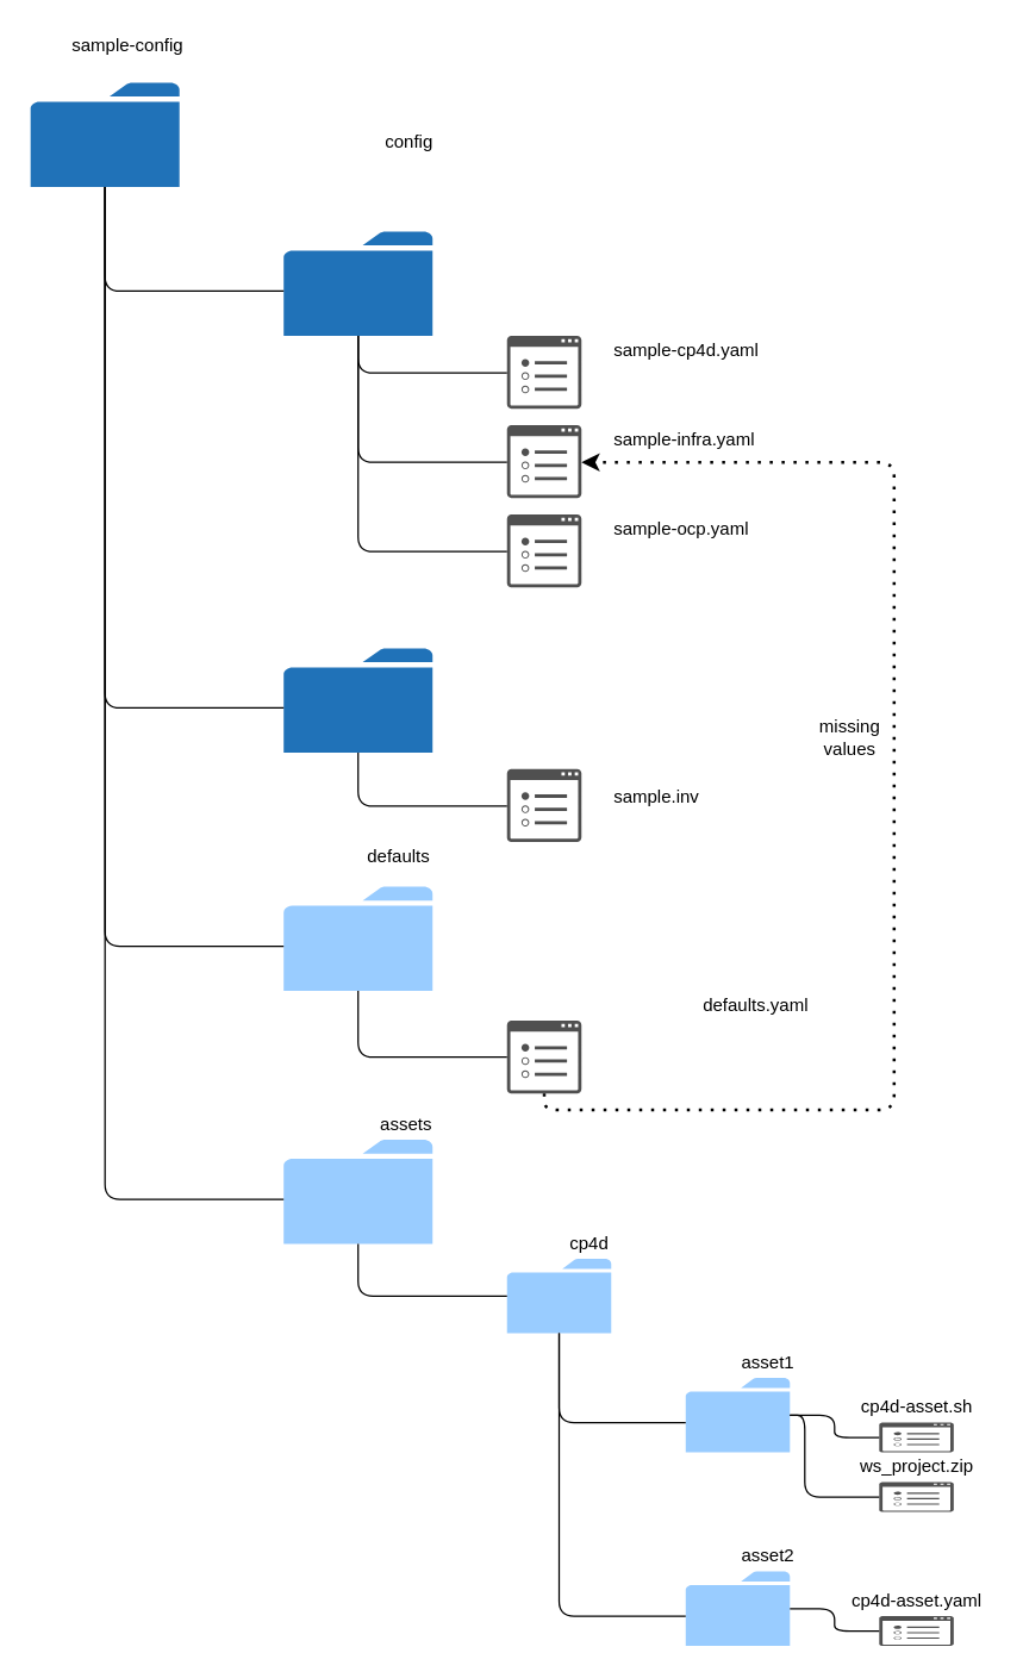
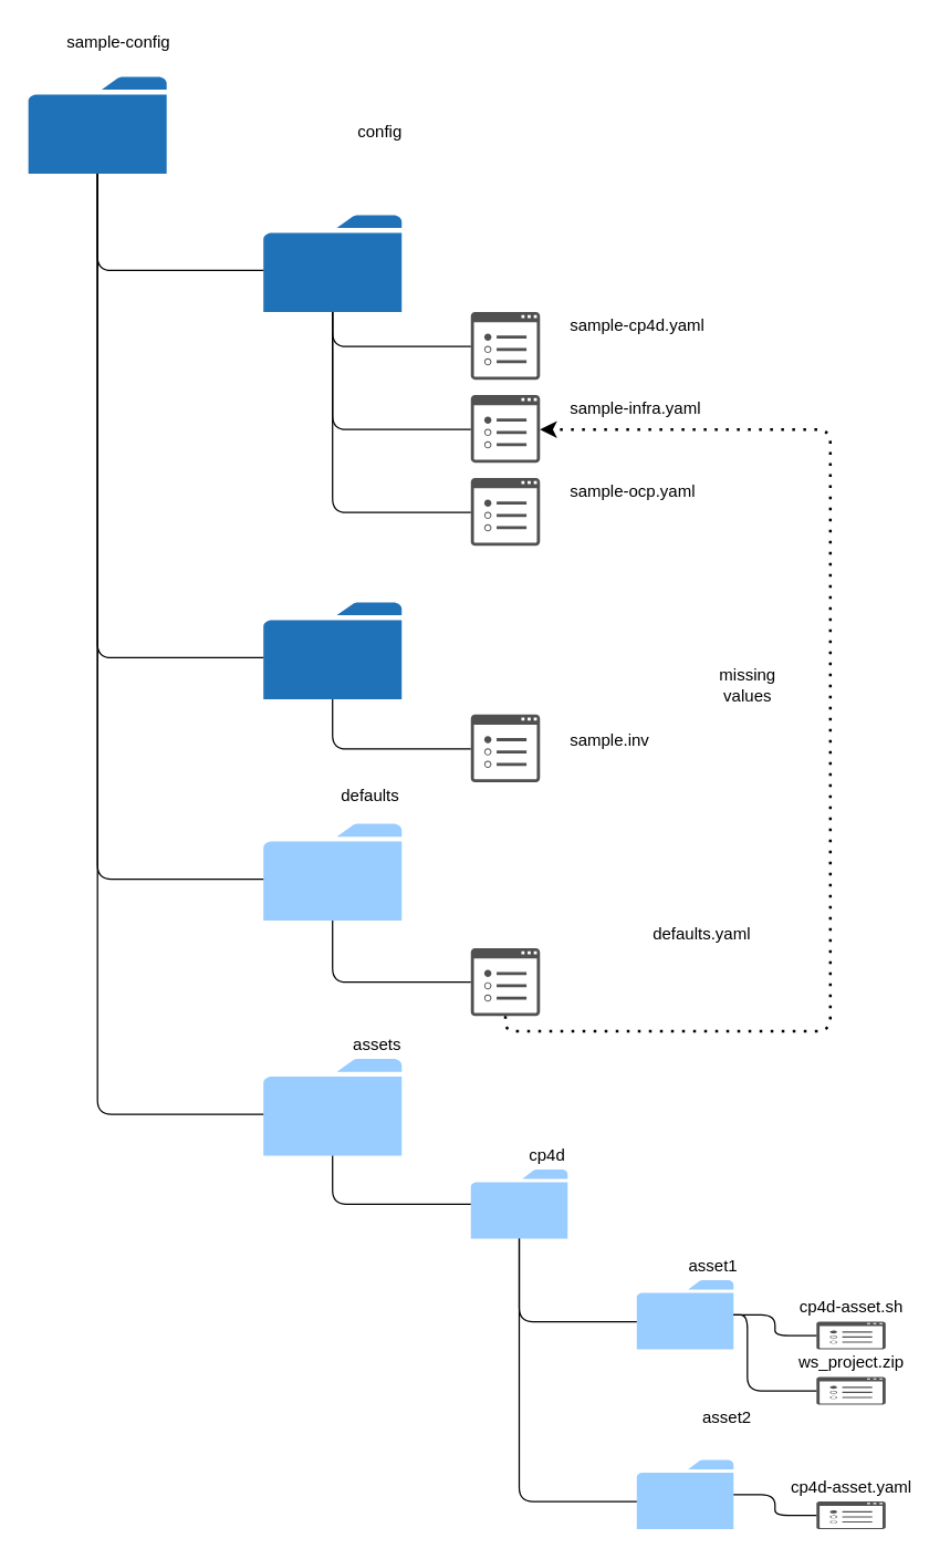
  <mxCell id="0" />
  <mxCell id="1" parent="0" />
  <mxCell id="2" value="" style="sketch=0;pointerEvents=1;shadow=0;dashed=0;html=1;strokeColor=none;labelPosition=center;verticalLabelPosition=bottom;verticalAlign=top;outlineConnect=0;align=center;shape=mxgraph.office.concepts.folder;fillColor=#2072B8;" parent="1" vertex="1"><mxGeometry x="20" y="55" width="100" height="70" as="geometry" /></mxCell>
  <mxCell id="3" value="" style="sketch=0;pointerEvents=1;shadow=0;dashed=0;html=1;strokeColor=none;labelPosition=center;verticalLabelPosition=bottom;verticalAlign=top;outlineConnect=0;align=center;shape=mxgraph.office.concepts.folder;fillColor=#2072B8;" parent="1" vertex="1"><mxGeometry x="190" y="155" width="100" height="70" as="geometry" /></mxCell>
  <mxCell id="4" value="" style="sketch=0;pointerEvents=1;shadow=0;dashed=0;html=1;strokeColor=none;labelPosition=center;verticalLabelPosition=bottom;verticalAlign=top;outlineConnect=0;align=center;shape=mxgraph.office.concepts.folder;fillColor=#99CCFF;" parent="1" vertex="1"><mxGeometry x="190" y="595" width="100" height="70" as="geometry" /></mxCell>
  <mxCell id="5" value="" style="sketch=0;pointerEvents=1;shadow=0;dashed=0;html=1;strokeColor=none;labelPosition=center;verticalLabelPosition=bottom;verticalAlign=top;outlineConnect=0;align=center;shape=mxgraph.office.concepts.folder;fillColor=#2072B8;" parent="1" vertex="1"><mxGeometry x="190" y="435" width="100" height="70" as="geometry" /></mxCell>
  <mxCell id="6" value="" style="sketch=0;pointerEvents=1;shadow=0;dashed=0;html=1;strokeColor=none;fillColor=#505050;labelPosition=center;verticalLabelPosition=bottom;verticalAlign=top;outlineConnect=0;align=center;shape=mxgraph.office.concepts.properties;" parent="1" vertex="1"><mxGeometry x="340" y="225" width="50" height="49" as="geometry" /></mxCell>
  <mxCell id="7" value="" style="sketch=0;pointerEvents=1;shadow=0;dashed=0;html=1;strokeColor=none;fillColor=#505050;labelPosition=center;verticalLabelPosition=bottom;verticalAlign=top;outlineConnect=0;align=center;shape=mxgraph.office.concepts.properties;" parent="1" vertex="1"><mxGeometry x="340" y="285" width="50" height="49" as="geometry" /></mxCell>
  <mxCell id="8" value="" style="sketch=0;pointerEvents=1;shadow=0;dashed=0;html=1;strokeColor=none;fillColor=#505050;labelPosition=center;verticalLabelPosition=bottom;verticalAlign=top;outlineConnect=0;align=center;shape=mxgraph.office.concepts.properties;" parent="1" vertex="1"><mxGeometry x="340" y="345" width="50" height="49" as="geometry" /></mxCell>
  <mxCell id="9" value="" style="sketch=0;pointerEvents=1;shadow=0;dashed=0;html=1;strokeColor=none;fillColor=#505050;labelPosition=center;verticalLabelPosition=bottom;verticalAlign=top;outlineConnect=0;align=center;shape=mxgraph.office.concepts.properties;" parent="1" vertex="1"><mxGeometry x="340" y="516" width="50" height="49" as="geometry" /></mxCell>
  <mxCell id="10" value="" style="sketch=0;pointerEvents=1;shadow=0;dashed=0;html=1;strokeColor=none;fillColor=#505050;labelPosition=center;verticalLabelPosition=bottom;verticalAlign=top;outlineConnect=0;align=center;shape=mxgraph.office.concepts.properties;" parent="1" vertex="1"><mxGeometry x="340" y="685" width="50" height="49" as="geometry" /></mxCell>
  <mxCell id="11" value="sample-cp4d.yaml" style="text;html=1;align=left;verticalAlign=middle;resizable=0;points=[];autosize=1;strokeColor=none;fillColor=none;" parent="1" vertex="1"><mxGeometry x="410" y="225" width="110" height="20" as="geometry" /></mxCell>
  <mxCell id="12" value="sample-infra.yaml" style="text;html=1;align=left;verticalAlign=middle;resizable=0;points=[];autosize=1;strokeColor=none;fillColor=none;" parent="1" vertex="1"><mxGeometry x="410" y="285" width="110" height="20" as="geometry" /></mxCell>
  <mxCell id="13" value="sample-ocp.yaml" style="text;html=1;align=left;verticalAlign=middle;resizable=0;points=[];autosize=1;strokeColor=none;fillColor=none;" parent="1" vertex="1"><mxGeometry x="410" y="345" width="110" height="20" as="geometry" /></mxCell>
  <mxCell id="14" value="defaults.yaml" style="text;html=1;align=left;verticalAlign=middle;resizable=0;points=[];autosize=1;strokeColor=none;fillColor=none;" parent="1" vertex="1"><mxGeometry x="470" y="665" width="90" height="20" as="geometry" /></mxCell>
  <mxCell id="15" value="sample.inv" style="text;html=1;align=left;verticalAlign=middle;resizable=0;points=[];autosize=1;strokeColor=none;fillColor=none;" parent="1" vertex="1"><mxGeometry x="410" y="525" width="70" height="20" as="geometry" /></mxCell>
  <mxCell id="16" value="" style="endArrow=none;html=1;edgeStyle=orthogonalEdgeStyle;" parent="1" source="2" target="5" edge="1"><mxGeometry width="50" height="50" relative="1" as="geometry"><mxPoint x="20" y="205" as="sourcePoint" /><mxPoint x="100" y="265" as="targetPoint" /><Array as="points"><mxPoint x="70" y="475" /></Array></mxGeometry></mxCell>
  <mxCell id="17" value="" style="endArrow=none;html=1;edgeStyle=orthogonalEdgeStyle;" parent="1" target="3" edge="1"><mxGeometry width="50" height="50" relative="1" as="geometry"><mxPoint x="70" y="125" as="sourcePoint" /><mxPoint x="200" y="460" as="targetPoint" /><Array as="points"><mxPoint x="70" y="195" /></Array></mxGeometry></mxCell>
  <mxCell id="18" value="" style="endArrow=none;html=1;edgeStyle=orthogonalEdgeStyle;" parent="1" source="2" target="4" edge="1"><mxGeometry width="50" height="50" relative="1" as="geometry"><mxPoint x="80" y="135" as="sourcePoint" /><mxPoint x="200" y="205" as="targetPoint" /><Array as="points"><mxPoint x="70" y="635" /></Array></mxGeometry></mxCell>
  <mxCell id="19" value="" style="endArrow=classic;dashed=1;html=1;dashPattern=1 3;strokeWidth=2;edgeStyle=orthogonalEdgeStyle;" parent="1" source="10" target="7" edge="1"><mxGeometry width="50" height="50" relative="1" as="geometry"><mxPoint x="520" y="545" as="sourcePoint" /><mxPoint x="570" y="495" as="targetPoint" /><Array as="points"><mxPoint x="365" y="745" /><mxPoint x="600" y="745" /><mxPoint x="600" y="310" /></Array></mxGeometry></mxCell>
  <mxCell id="20" value="" style="endArrow=none;html=1;edgeStyle=orthogonalEdgeStyle;" parent="1" source="3" target="6" edge="1"><mxGeometry width="50" height="50" relative="1" as="geometry"><mxPoint x="80" y="135" as="sourcePoint" /><mxPoint x="200" y="205" as="targetPoint" /><Array as="points"><mxPoint x="240" y="250" /></Array></mxGeometry></mxCell>
  <mxCell id="21" value="" style="endArrow=none;html=1;edgeStyle=orthogonalEdgeStyle;" parent="1" source="3" target="7" edge="1"><mxGeometry width="50" height="50" relative="1" as="geometry"><mxPoint x="250" y="235" as="sourcePoint" /><mxPoint x="350" y="260" as="targetPoint" /><Array as="points"><mxPoint x="240" y="310" /></Array></mxGeometry></mxCell>
  <mxCell id="22" value="" style="endArrow=none;html=1;edgeStyle=orthogonalEdgeStyle;" parent="1" source="3" target="8" edge="1"><mxGeometry width="50" height="50" relative="1" as="geometry"><mxPoint x="250" y="235" as="sourcePoint" /><mxPoint x="350" y="320" as="targetPoint" /><Array as="points"><mxPoint x="240" y="370" /></Array></mxGeometry></mxCell>
  <mxCell id="23" value="" style="endArrow=none;html=1;edgeStyle=orthogonalEdgeStyle;" parent="1" source="5" target="9" edge="1"><mxGeometry width="50" height="50" relative="1" as="geometry"><mxPoint x="300" y="475" as="sourcePoint" /><mxPoint x="340" y="507.5" as="targetPoint" /><Array as="points"><mxPoint x="240" y="541" /></Array></mxGeometry></mxCell>
  <mxCell id="24" value="" style="endArrow=none;html=1;edgeStyle=orthogonalEdgeStyle;" parent="1" source="10" target="4" edge="1"><mxGeometry width="50" height="50" relative="1" as="geometry"><mxPoint x="240" y="645" as="sourcePoint" /><mxPoint x="170" y="505" as="targetPoint" /><Array as="points" /></mxGeometry></mxCell>
  <mxCell id="25" value="config" style="text;html=1;resizable=0;autosize=1;align=center;verticalAlign=middle;points=[];fillColor=none;strokeColor=none;rounded=0;" parent="1" vertex="1"><mxGeometry x="249" y="85" width="50" height="20" as="geometry" /></mxCell>
  <mxCell id="26" value="defaults" style="text;html=1;resizable=0;autosize=1;align=center;verticalAlign=middle;points=[];fillColor=none;strokeColor=none;rounded=0;" parent="1" vertex="1"><mxGeometry x="237" y="565" width="60" height="20" as="geometry" /></mxCell>
  <mxCell id="27" value="sample-config" style="text;html=1;resizable=0;autosize=1;align=center;verticalAlign=middle;points=[];fillColor=none;strokeColor=none;rounded=0;" parent="1" vertex="1"><mxGeometry x="40" y="20" width="90" height="20" as="geometry" /></mxCell>
  <mxCell id="28" value="" style="sketch=0;pointerEvents=1;shadow=0;dashed=0;html=1;strokeColor=none;labelPosition=center;verticalLabelPosition=bottom;verticalAlign=top;outlineConnect=0;align=center;shape=mxgraph.office.concepts.folder;fillColor=#99CCFF;" parent="1" vertex="1"><mxGeometry x="190" y="765" width="100" height="70" as="geometry" /></mxCell>
  <mxCell id="29" value="" style="endArrow=none;html=1;edgeStyle=orthogonalEdgeStyle;" parent="1" source="2" target="28" edge="1"><mxGeometry width="50" height="50" relative="1" as="geometry"><mxPoint x="80" y="135" as="sourcePoint" /><mxPoint x="200" y="625" as="targetPoint" /><Array as="points"><mxPoint x="70" y="805" /></Array></mxGeometry></mxCell>
  <mxCell id="30" value="assets" style="text;html=1;resizable=0;autosize=1;align=center;verticalAlign=middle;points=[];fillColor=none;strokeColor=none;rounded=0;" parent="1" vertex="1"><mxGeometry x="247" y="745" width="50" height="20" as="geometry" /></mxCell>
  <mxCell id="31" value="" style="sketch=0;pointerEvents=1;shadow=0;dashed=0;html=1;strokeColor=none;labelPosition=center;verticalLabelPosition=bottom;verticalAlign=top;outlineConnect=0;align=center;shape=mxgraph.office.concepts.folder;fillColor=#99CCFF;" parent="1" vertex="1"><mxGeometry x="340" y="845" width="70" height="50" as="geometry" /></mxCell>
  <mxCell id="32" value="cp4d" style="text;html=1;resizable=0;autosize=1;align=center;verticalAlign=middle;points=[];fillColor=none;strokeColor=none;rounded=0;" parent="1" vertex="1"><mxGeometry x="375" y="825" width="40" height="20" as="geometry" /></mxCell>
  <mxCell id="33" value="" style="sketch=0;pointerEvents=1;shadow=0;dashed=0;html=1;strokeColor=none;labelPosition=center;verticalLabelPosition=bottom;verticalAlign=top;outlineConnect=0;align=center;shape=mxgraph.office.concepts.folder;fillColor=#99CCFF;" parent="1" vertex="1"><mxGeometry x="460" y="925" width="70" height="50" as="geometry" /></mxCell>
  <mxCell id="34" value="" style="sketch=0;pointerEvents=1;shadow=0;dashed=0;html=1;strokeColor=none;labelPosition=center;verticalLabelPosition=bottom;verticalAlign=top;outlineConnect=0;align=center;shape=mxgraph.office.concepts.folder;fillColor=#99CCFF;" parent="1" vertex="1"><mxGeometry x="460" y="1055" width="70" height="50" as="geometry" /></mxCell>
  <mxCell id="35" value="asset1" style="text;html=1;resizable=0;autosize=1;align=center;verticalAlign=middle;points=[];fillColor=none;strokeColor=none;rounded=0;" parent="1" vertex="1"><mxGeometry x="490" y="905" width="50" height="20" as="geometry" /></mxCell>
- <mxCell id="36" value="asset2" style="text;html=1;resizable=0;autosize=1;align=center;verticalAlign=middle;points=[];fillColor=none;strokeColor=none;rounded=0;" parent="1" vertex="1"><mxGeometry x="490" y="1035" width="50" height="20" as="geometry" /></mxCell>
+ <mxCell id="36" value="asset2" style="text;html=1;resizable=0;autosize=1;align=center;verticalAlign=middle;points=[];fillColor=none;strokeColor=none;rounded=0;" parent="1" vertex="1"><mxGeometry x="500" y="1015" width="50" height="20" as="geometry" /></mxCell>
  <mxCell id="37" value="" style="sketch=0;pointerEvents=1;shadow=0;dashed=0;html=1;strokeColor=none;fillColor=#505050;labelPosition=center;verticalLabelPosition=bottom;verticalAlign=top;outlineConnect=0;align=center;shape=mxgraph.office.concepts.properties;" parent="1" vertex="1"><mxGeometry x="590" y="955" width="50" height="20" as="geometry" /></mxCell>
  <mxCell id="38" value="" style="sketch=0;pointerEvents=1;shadow=0;dashed=0;html=1;strokeColor=none;fillColor=#505050;labelPosition=center;verticalLabelPosition=bottom;verticalAlign=top;outlineConnect=0;align=center;shape=mxgraph.office.concepts.properties;" parent="1" vertex="1"><mxGeometry x="590" y="1085" width="50" height="20" as="geometry" /></mxCell>
  <mxCell id="39" value="cp4d-asset.sh" style="text;html=1;resizable=0;autosize=1;align=center;verticalAlign=middle;points=[];fillColor=none;strokeColor=none;rounded=0;" parent="1" vertex="1"><mxGeometry x="570" y="935" width="90" height="20" as="geometry" /></mxCell>
  <mxCell id="40" value="cp4d-asset.yaml" style="text;html=1;resizable=0;autosize=1;align=center;verticalAlign=middle;points=[];fillColor=none;strokeColor=none;rounded=0;" parent="1" vertex="1"><mxGeometry x="565" y="1065" width="100" height="20" as="geometry" /></mxCell>
  <mxCell id="41" value="" style="endArrow=none;html=1;edgeStyle=orthogonalEdgeStyle;" parent="1" source="28" target="31" edge="1"><mxGeometry width="50" height="50" relative="1" as="geometry"><mxPoint x="240" y="845" as="sourcePoint" /><mxPoint x="320" y="885" as="targetPoint" /><Array as="points"><mxPoint x="240" y="870" /></Array></mxGeometry></mxCell>
  <mxCell id="42" value="" style="endArrow=none;html=1;edgeStyle=orthogonalEdgeStyle;" parent="1" source="31" target="33" edge="1"><mxGeometry width="50" height="50" relative="1" as="geometry"><mxPoint x="290" y="940" as="sourcePoint" /><mxPoint x="390" y="975" as="targetPoint" /><Array as="points"><mxPoint x="375" y="955" /></Array></mxGeometry></mxCell>
  <mxCell id="43" value="" style="endArrow=none;html=1;edgeStyle=orthogonalEdgeStyle;" parent="1" source="31" target="34" edge="1"><mxGeometry width="50" height="50" relative="1" as="geometry"><mxPoint x="385" y="905" as="sourcePoint" /><mxPoint x="470" y="965" as="targetPoint" /><Array as="points"><mxPoint x="375" y="1085" /></Array></mxGeometry></mxCell>
  <mxCell id="44" value="" style="endArrow=none;html=1;edgeStyle=orthogonalEdgeStyle;" parent="1" source="33" target="37" edge="1"><mxGeometry width="50" height="50" relative="1" as="geometry"><mxPoint x="385" y="905" as="sourcePoint" /><mxPoint x="470" y="965" as="targetPoint" /><Array as="points" /></mxGeometry></mxCell>
  <mxCell id="45" value="" style="endArrow=none;html=1;edgeStyle=orthogonalEdgeStyle;" parent="1" source="34" target="38" edge="1"><mxGeometry width="50" height="50" relative="1" as="geometry"><mxPoint x="540" y="1015" as="sourcePoint" /><mxPoint x="600" y="1001" as="targetPoint" /><Array as="points" /></mxGeometry></mxCell>
  <mxCell id="46" value="" style="sketch=0;pointerEvents=1;shadow=0;dashed=0;html=1;strokeColor=none;fillColor=#505050;labelPosition=center;verticalLabelPosition=bottom;verticalAlign=top;outlineConnect=0;align=center;shape=mxgraph.office.concepts.properties;" parent="1" vertex="1"><mxGeometry x="590" y="995" width="50" height="20" as="geometry" /></mxCell>
  <mxCell id="47" value="ws_project.zip" style="text;html=1;resizable=0;autosize=1;align=center;verticalAlign=middle;points=[];fillColor=none;strokeColor=none;rounded=0;" parent="1" vertex="1"><mxGeometry x="570" y="975" width="90" height="20" as="geometry" /></mxCell>
  <mxCell id="48" value="" style="endArrow=none;html=1;edgeStyle=orthogonalEdgeStyle;" parent="1" source="33" target="46" edge="1"><mxGeometry width="50" height="50" relative="1" as="geometry"><mxPoint x="540" y="950" as="sourcePoint" /><mxPoint x="600" y="975" as="targetPoint" /><Array as="points"><mxPoint x="540" y="950" /><mxPoint x="540" y="1005" /></Array></mxGeometry></mxCell>
- <mxCell id="49" value="missing&lt;br&gt;values" style="text;html=1;resizable=0;autosize=1;align=center;verticalAlign=middle;points=[];fillColor=none;strokeColor=none;rounded=0;" vertex="1" parent="1"><mxGeometry x="540" y="480" width="60" height="30" as="geometry" /></mxCell>
+ <mxCell id="49" value="missing&lt;br&gt;values" style="text;html=1;resizable=0;autosize=1;align=center;verticalAlign=middle;points=[];fillColor=none;strokeColor=none;rounded=0;" vertex="1" parent="1"><mxGeometry x="510" y="480" width="60" height="30" as="geometry" /></mxCell>
